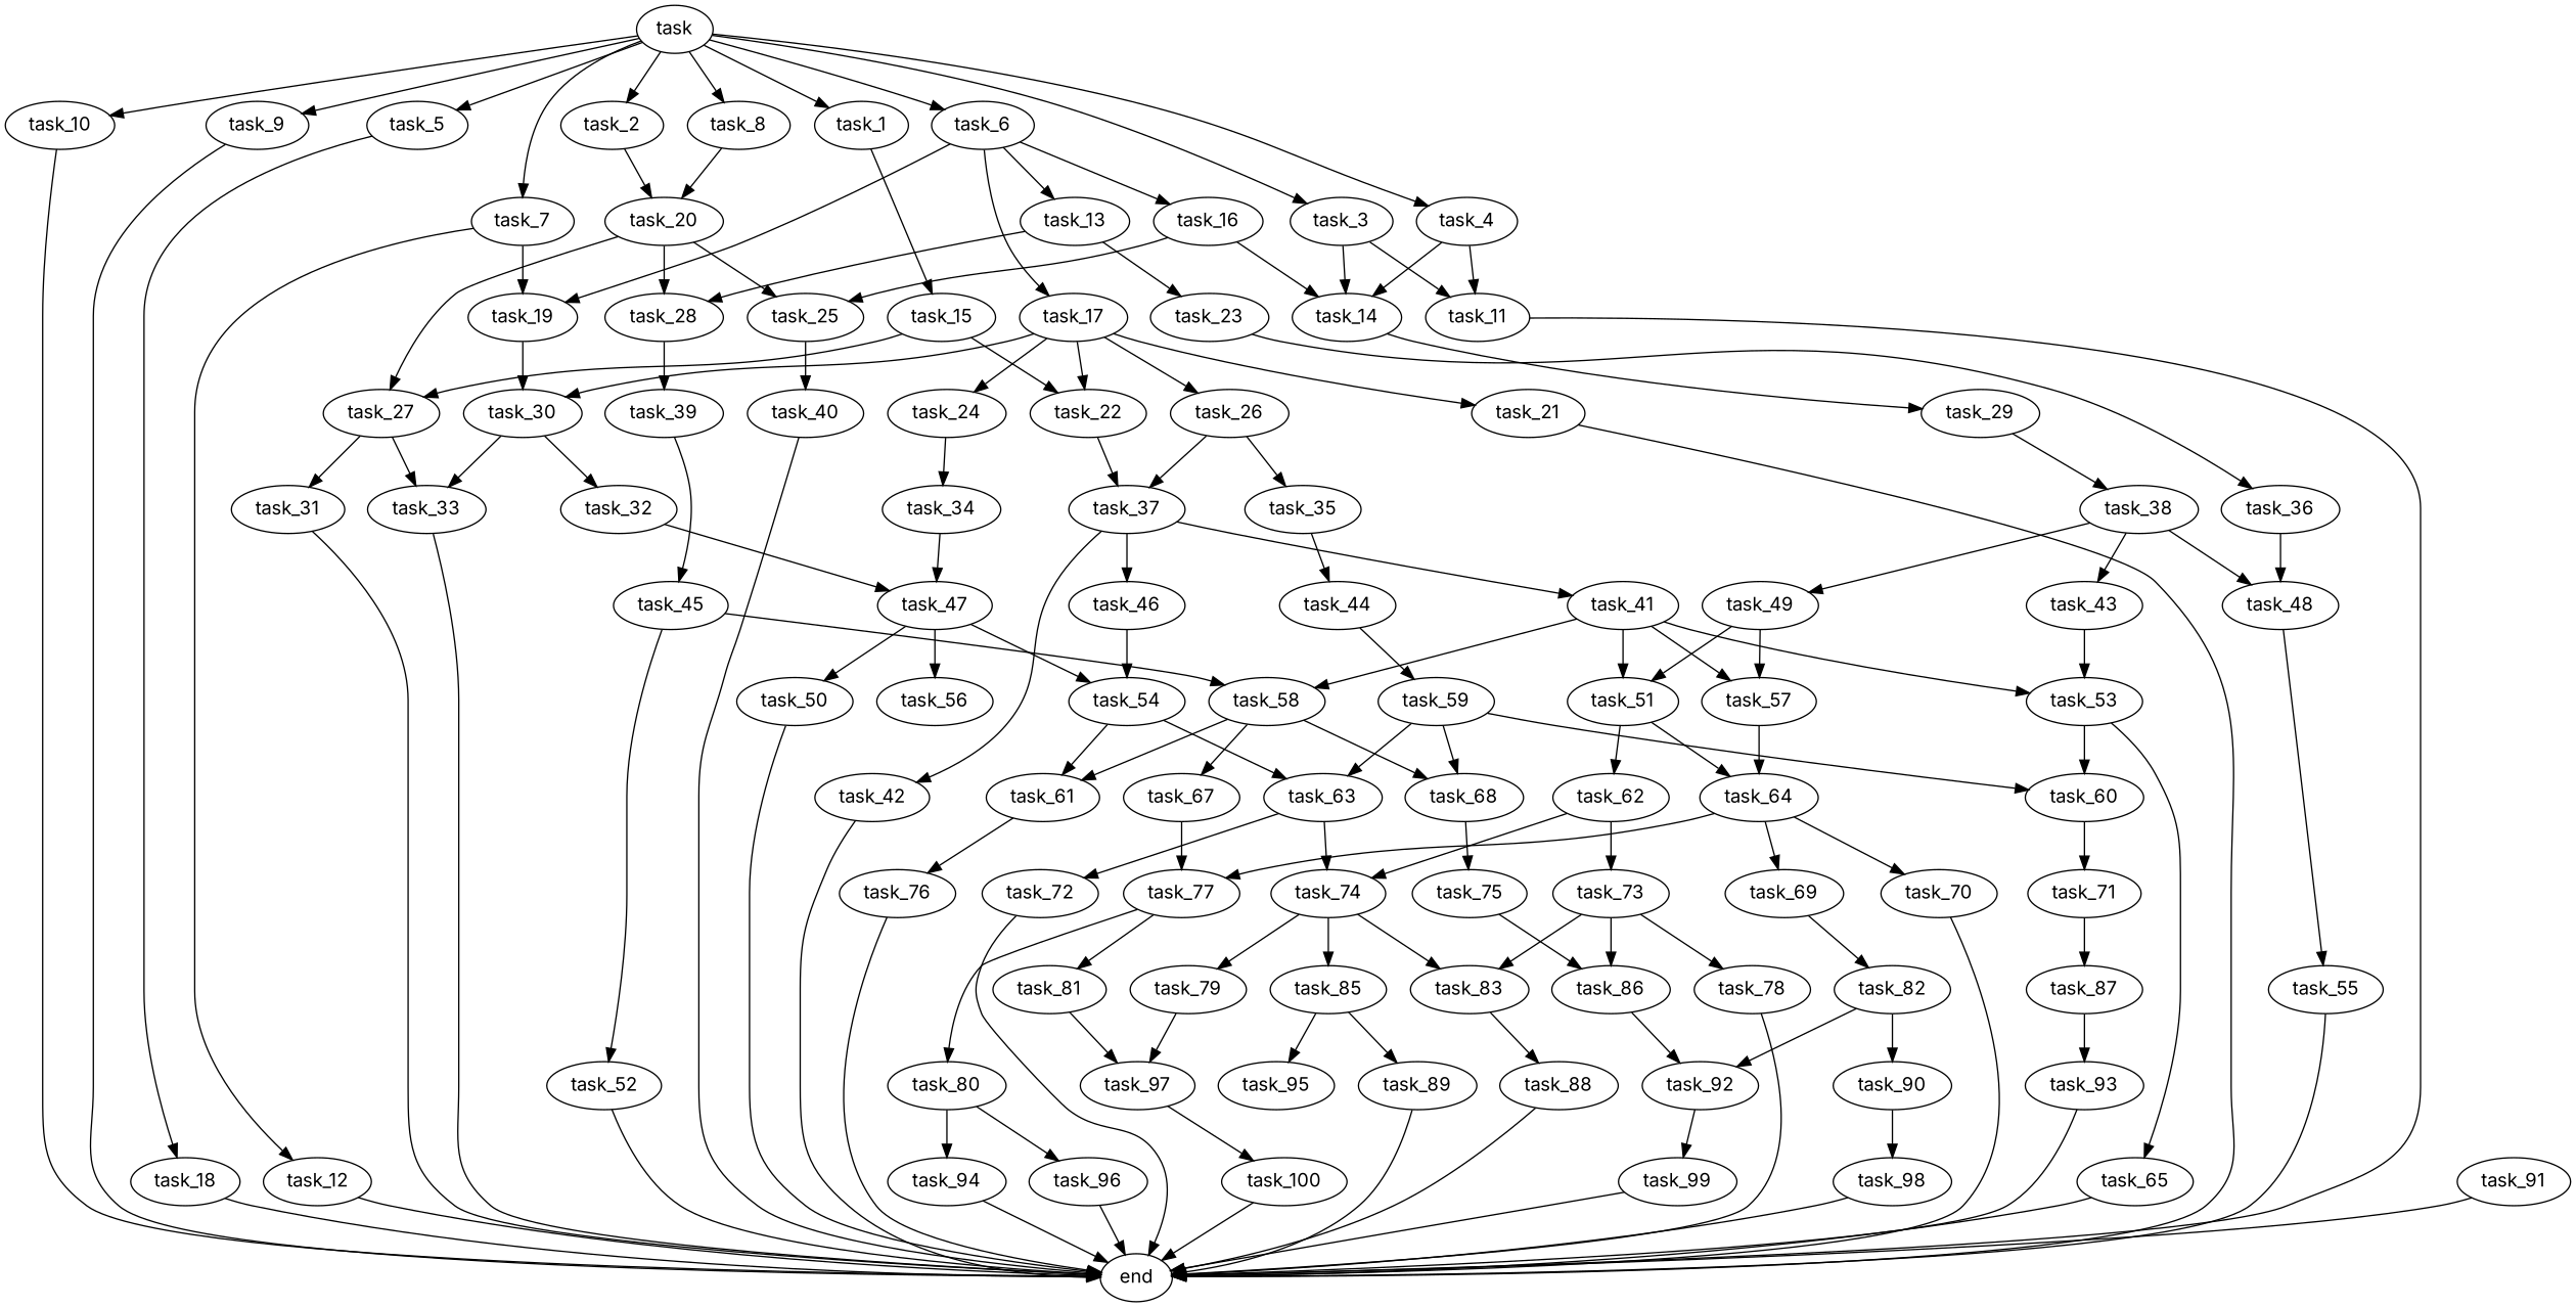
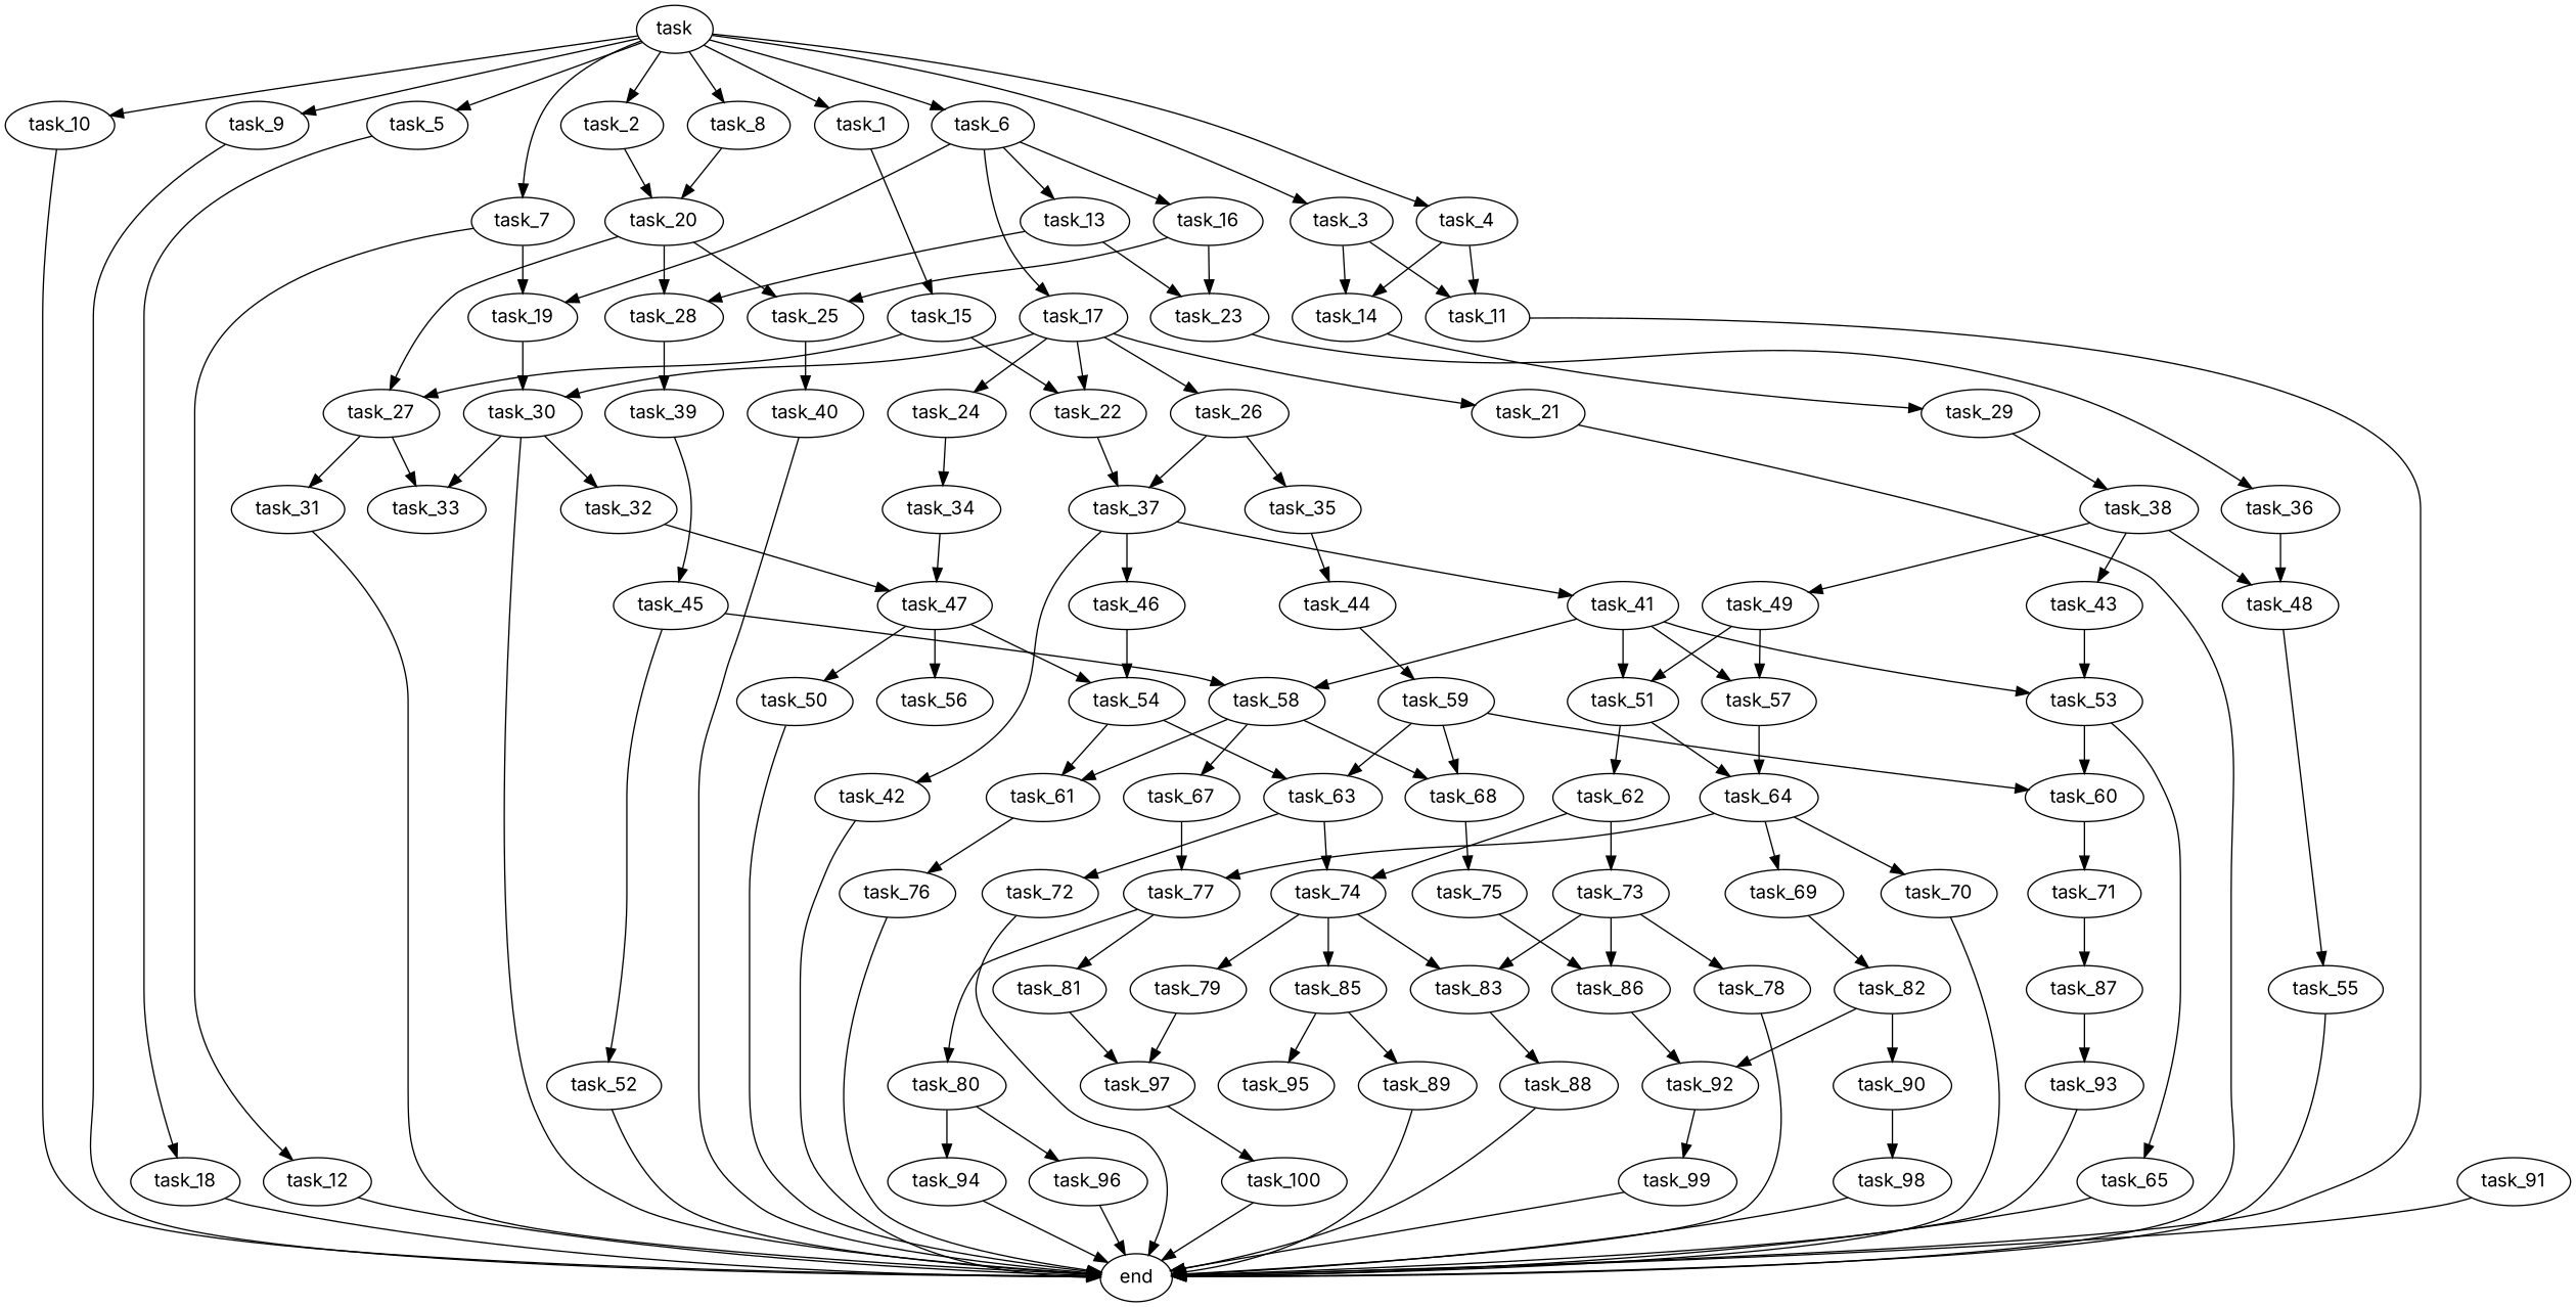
  digraph {
    fontname=Inter
    node [fontname=Inter]
    edge [fontname=Inter]
    task_13
    task_23
    task_28
    task_36
    task_39
    task_10
    end
    task_91
    task_89
    task_54
    task_63
    task_61
    task_74
    task_72
    task_76
    task_50
    task_58
    task_68
    task_67
    task_75
    task_77
    task_14
    task_29
    task_38
    n25 [label=task]
    task_1
    task_7
    task_9
    task_8
    task_2
    task_5
    task_3
    task_6
    task_4
    task_15
    task_12
    task_19
    task_20
    task_18
    task_11
    task_17
    task_16
    task_86
    task_22
    task_27
    task_37
    task_33
    task_31
    task_82
    task_90
    task_92
    task_98
    task_99
    task_35
    task_44
    task_59
    task_24
    task_26
    task_30
    task_21
    task_34
    task_32
    task_79
    task_97
    task_100
    task_47
    task_41
    task_42
    task_46
    task_51
    task_53
    task_57
    task_69
    task_87
    task_93
    task_25
    task_40
    task_48
    task_43
    task_49
    task_55
    task_62
    task_73
    task_78
    task_83
    task_85
    task_65
    task_64
    task_60
    task_95
    task_52
    task_71
    task_80
    task_81
    task_56
    task_94
    task_96
    task_88
    task_70
    task_45
    task_13 -> task_23
    task_13 -> task_28
    task_23 -> task_36
    task_28 -> task_39
    task_36 -> task_48
    task_39 -> task_45
    task_10 -> end
    task_91 -> end
    task_89 -> end
    task_54 -> task_63
    task_54 -> task_61
    task_63 -> task_74
    task_63 -> task_72
    task_61 -> task_76
    task_74 -> task_79
    task_74 -> task_83
    task_74 -> task_85
    task_72 -> end
    task_76 -> end
    task_50 -> end
    task_58 -> task_61
    task_58 -> task_68
    task_58 -> task_67
    task_68 -> task_75
    task_67 -> task_77
    task_75 -> task_86
    task_77 -> task_80
    task_77 -> task_81
    task_14 -> task_29
    task_29 -> task_38
    task_38 -> task_48
    task_38 -> task_43
    task_38 -> task_49
    n25 -> task_10
    n25 -> task_1
    n25 -> task_7
    n25 -> task_9
    n25 -> task_8
    n25 -> task_2
    n25 -> task_5
    n25 -> task_3
    n25 -> task_6
    n25 -> task_4
    task_1 -> task_15
    task_7 -> task_12
    task_7 -> task_19
    task_9 -> end
    task_8 -> task_20
    task_2 -> task_20
    task_5 -> task_18
    task_3 -> task_14
    task_3 -> task_11
    task_6 -> task_13
    task_6 -> task_19
    task_6 -> task_17
    task_6 -> task_16
    task_4 -> task_14
    task_4 -> task_11
    task_15 -> task_22
    task_15 -> task_27
    task_12 -> end
    task_19 -> task_30
    task_20 -> task_28
    task_20 -> task_27
    task_20 -> task_25
    task_18 -> end
    task_11 -> end
    task_17 -> task_22
    task_17 -> task_24
    task_17 -> task_26
    task_17 -> task_30
    task_17 -> task_21
-   task_16 -> task_14
+   task_16 -> task_23
    task_16 -> task_25
    task_86 -> task_92
    task_22 -> task_37
    task_27 -> task_33
    task_27 -> task_31
    task_37 -> task_41
    task_37 -> task_42
    task_37 -> task_46
-   task_33 -> end
+   task_30 -> end
    task_31 -> end
    task_82 -> task_90
    task_82 -> task_92
    task_90 -> task_98
    task_92 -> task_99
    task_98 -> end
    task_99 -> end
    task_35 -> task_44
    task_44 -> task_59
    task_59 -> task_63
    task_59 -> task_68
    task_59 -> task_60
    task_24 -> task_34
    task_26 -> task_37
    task_26 -> task_35
    task_30 -> task_33
    task_30 -> task_32
    task_21 -> end
    task_34 -> task_47
    task_32 -> task_47
    task_79 -> task_97
    task_97 -> task_100
    task_100 -> end
    task_47 -> task_54
    task_47 -> task_50
    task_47 -> task_56
    task_41 -> task_58
    task_41 -> task_51
    task_41 -> task_53
    task_41 -> task_57
    task_42 -> end
    task_46 -> task_54
    task_51 -> task_62
    task_51 -> task_64
    task_53 -> task_65
    task_53 -> task_60
    task_57 -> task_64
    task_69 -> task_82
    task_87 -> task_93
    task_93 -> end
    task_25 -> task_40
    task_40 -> end
    task_48 -> task_55
    task_43 -> task_53
    task_49 -> task_51
    task_49 -> task_57
    task_55 -> end
    task_62 -> task_74
    task_62 -> task_73
    task_73 -> task_86
    task_73 -> task_78
    task_73 -> task_83
    task_78 -> end
    task_83 -> task_88
    task_85 -> task_89
    task_85 -> task_95
    task_65 -> end
    task_64 -> task_77
    task_64 -> task_69
    task_64 -> task_70
    task_60 -> task_71
    task_52 -> end
    task_71 -> task_87
    task_80 -> task_94
    task_80 -> task_96
    task_81 -> task_97
    task_94 -> end
    task_96 -> end
    task_88 -> end
    task_70 -> end
    task_45 -> task_58
    task_45 -> task_52
  }
